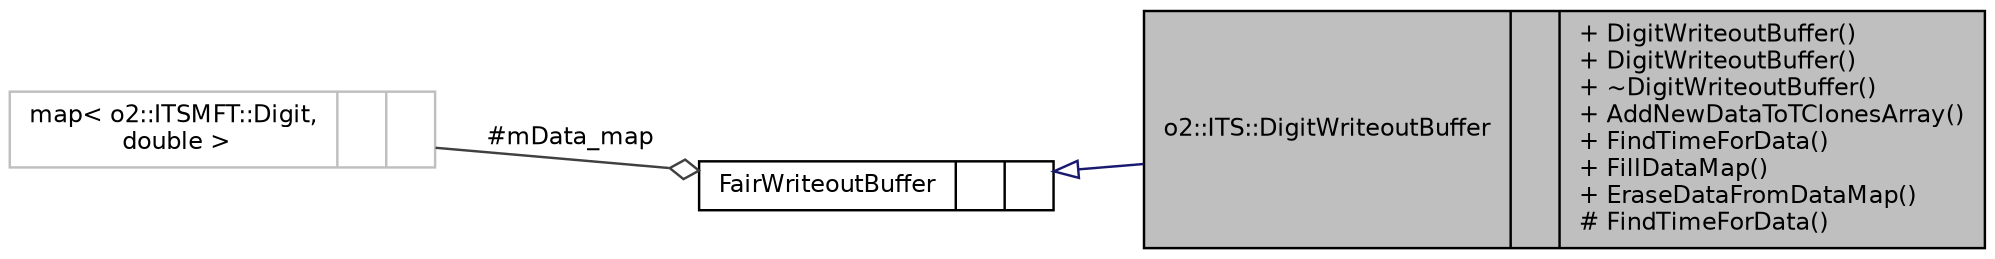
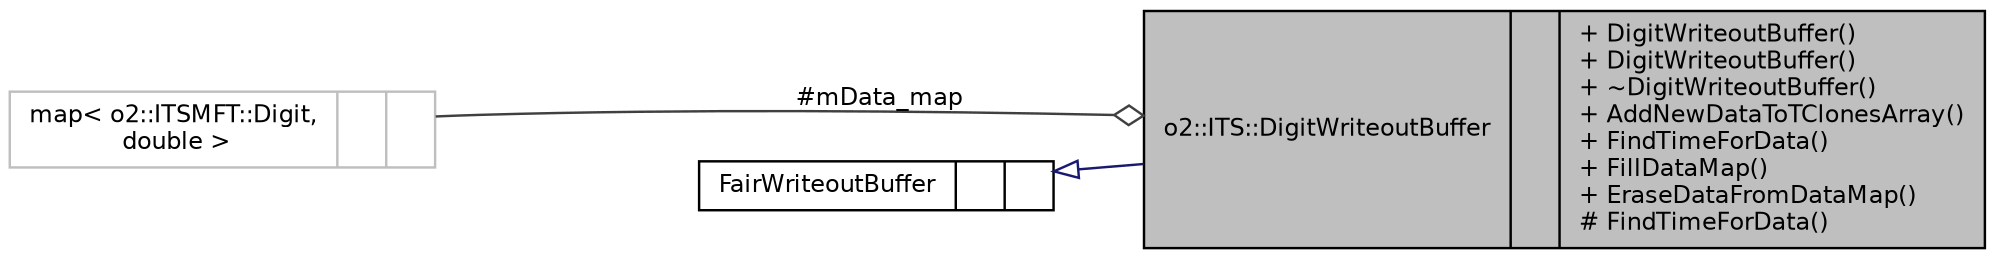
  digraph {
    rankdir=LR
    node [color=black fontname=Helvetica fontsize=10 shape=record]
    edge [fontname=Helvetica fontsize=10 labelfontname=Helvetica labelfontsize=10 style=solid]
    n1 [fillcolor=grey75 fontcolor=black height=0.2 label="{o2::ITS::DigitWriteoutBuffer\n||+ DigitWriteoutBuffer()\l+ DigitWriteoutBuffer()\l+ ~DigitWriteoutBuffer()\l+ AddNewDataToTClonesArray()\l+ FindTimeForData()\l+ FillDataMap()\l+ EraseDataFromDataMap()\l# FindTimeForData()\l}" style=filled width=0.4]
    n2 [height=0.2 label="{FairWriteoutBuffer\n||}" width=0.4]
    n3 [color=grey75 height=0.2 label="{map\< o2::ITSMFT::Digit,\l double \>\n||}" width=0.4]
    n2 -> n1 [arrowtail=onormal color=midnightblue dir=back]
-   n3 -> n2 [arrowhead=odiamond color=grey25 label=" #mData_map"]
+   n3 -> n1 [arrowhead=odiamond color=grey25 label=" #mData_map"]
  }
